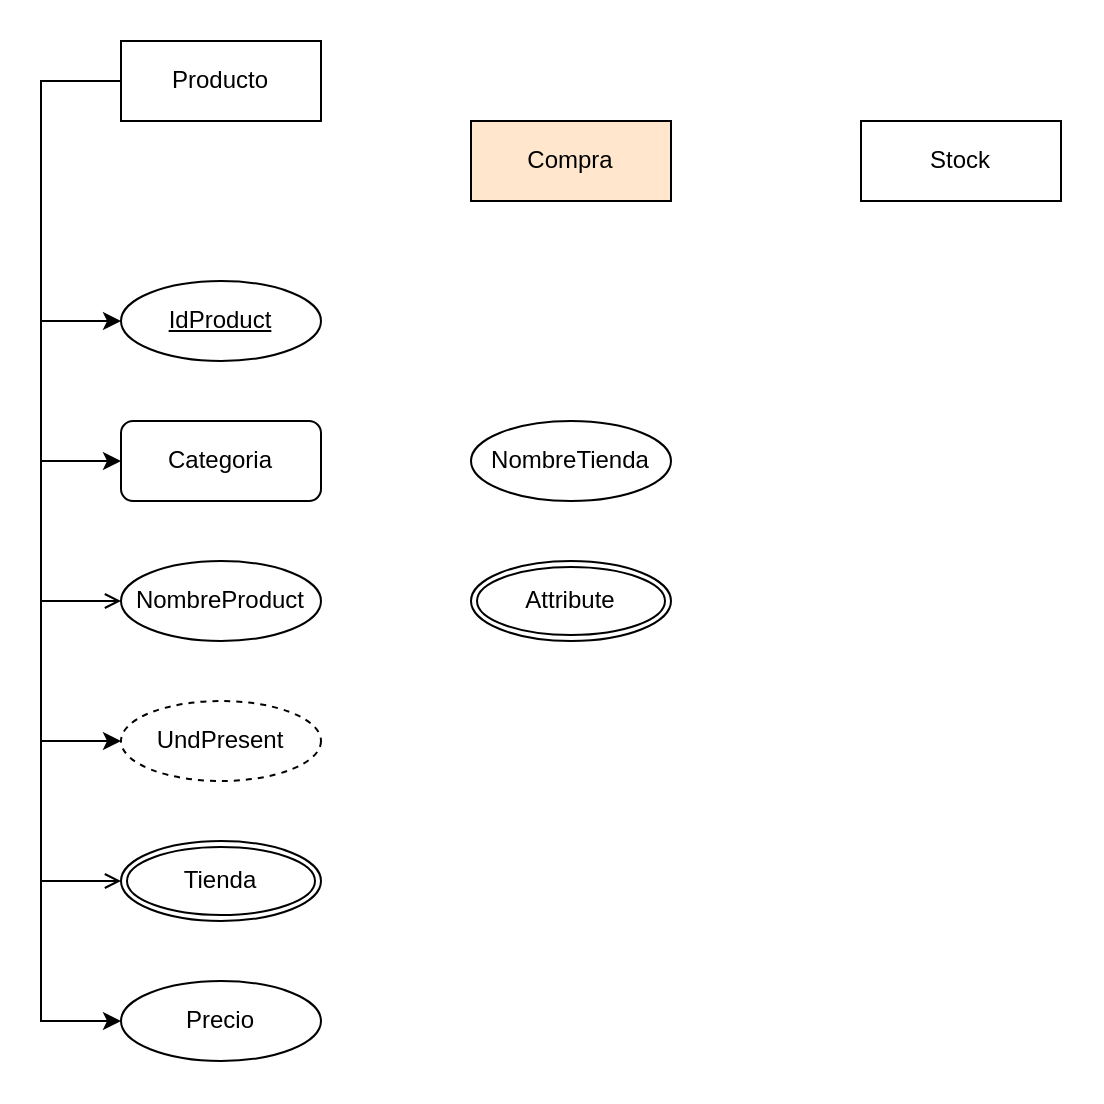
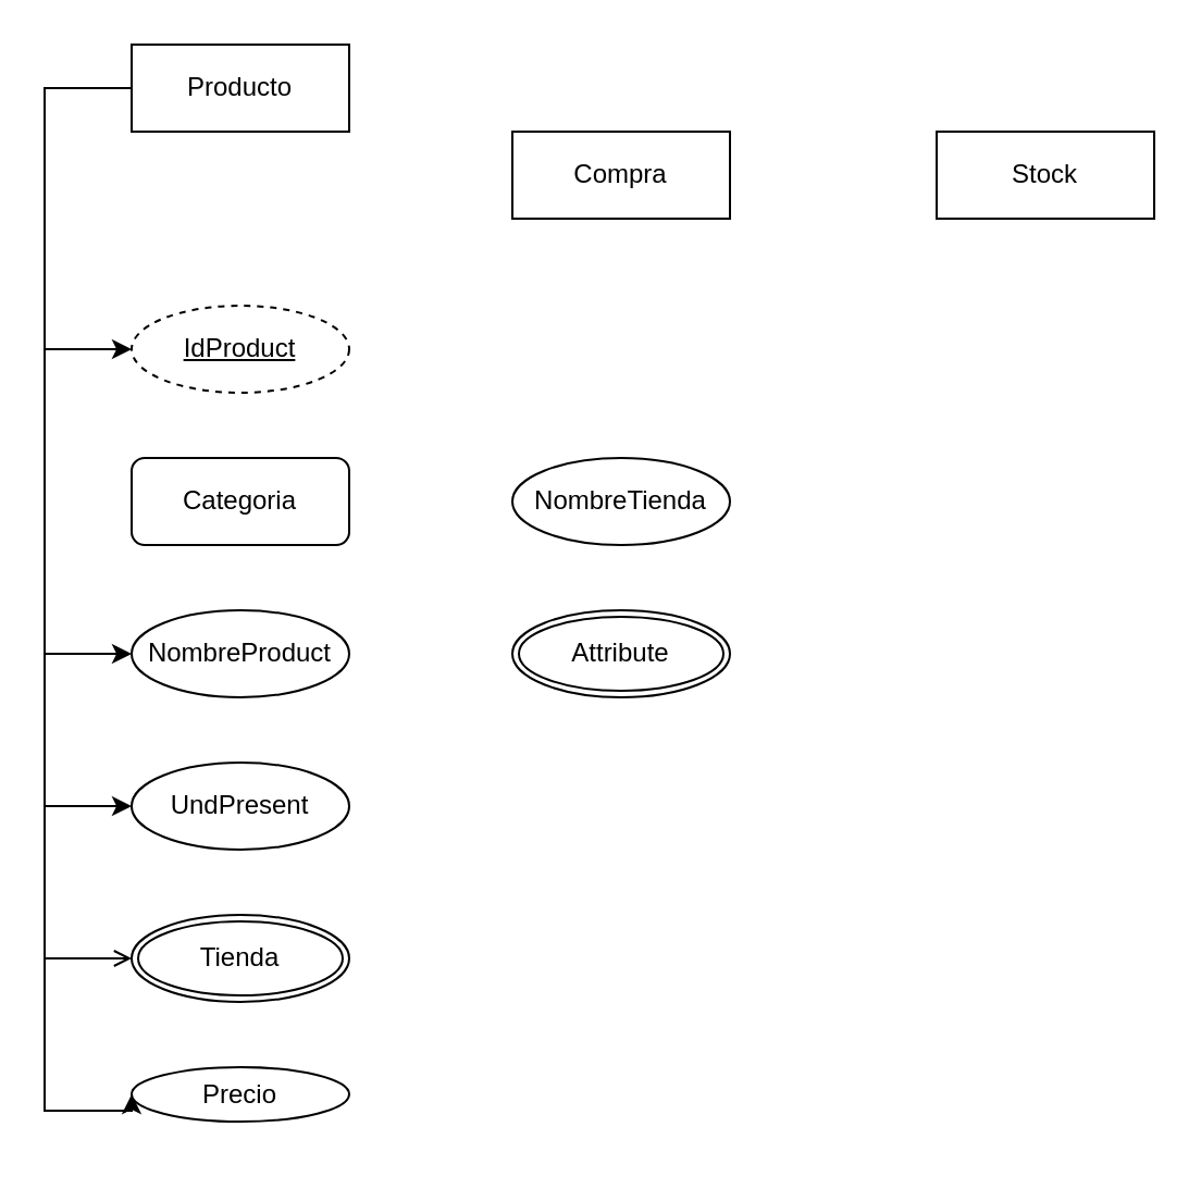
  <mxCell id="0" />
  <mxCell id="1" parent="0" />
  <mxCell id="2" value="Posts" style="whiteSpace=wrap;html=1;align=center;" vertex="1" parent="1"><mxGeometry x="60" y="20" width="100" height="40" as="geometry" /></mxCell>
  <mxCell id="3" value="Attribute" style="ellipse;whiteSpace=wrap;html=1;align=center;fontStyle=4;" vertex="1" parent="1"><mxGeometry x="60" y="20" width="100" height="40" as="geometry" /></mxCell>
  <mxCell id="4" style="edgeStyle=orthogonalEdgeStyle;rounded=0;orthogonalLoop=1;jettySize=auto;html=1;exitX=0;exitY=0.5;exitDx=0;exitDy=0;entryX=0;entryY=0.5;entryDx=0;entryDy=0;" edge="1" parent="1" source="10" target="13"><mxGeometry relative="1" as="geometry"><mxPoint x="20" y="160" as="targetPoint" /><Array as="points"><mxPoint x="20" y="40" /><mxPoint x="20" y="160" /></Array></mxGeometry></mxCell>
- <mxCell id="5" style="edgeStyle=orthogonalEdgeStyle;rounded=0;orthogonalLoop=1;jettySize=auto;html=1;exitX=0;exitY=0.5;exitDx=0;exitDy=0;entryX=0;entryY=0.5;entryDx=0;entryDy=0;endArrow=open;" edge="1" parent="1" source="10" target="15"><mxGeometry relative="1" as="geometry"><Array as="points"><mxPoint x="20" y="40" /><mxPoint x="20" y="300" /></Array></mxGeometry></mxCell>
- <mxCell id="6" style="edgeStyle=orthogonalEdgeStyle;rounded=0;orthogonalLoop=1;jettySize=auto;html=1;exitX=0;exitY=0.5;exitDx=0;exitDy=0;entryX=0;entryY=0.5;entryDx=0;entryDy=0;" edge="1" parent="1" source="10" target="14"><mxGeometry relative="1" as="geometry"><Array as="points"><mxPoint x="20" y="40" /><mxPoint x="20" y="230" /></Array></mxGeometry></mxCell>
+ <mxCell id="5" style="edgeStyle=orthogonalEdgeStyle;rounded=0;orthogonalLoop=1;jettySize=auto;html=1;exitX=0;exitY=0.5;exitDx=0;exitDy=0;entryX=0;entryY=0.5;entryDx=0;entryDy=0;" edge="1" parent="1" source="10" target="15"><mxGeometry relative="1" as="geometry"><Array as="points"><mxPoint x="20" y="40" /><mxPoint x="20" y="300" /></Array></mxGeometry></mxCell>
  <mxCell id="7" style="edgeStyle=orthogonalEdgeStyle;rounded=0;orthogonalLoop=1;jettySize=auto;html=1;exitX=0;exitY=0.5;exitDx=0;exitDy=0;entryX=0;entryY=0.5;entryDx=0;entryDy=0;" edge="1" parent="1" source="10" target="16"><mxGeometry relative="1" as="geometry"><Array as="points"><mxPoint x="20" y="40" /><mxPoint x="20" y="370" /></Array></mxGeometry></mxCell>
  <mxCell id="8" style="edgeStyle=orthogonalEdgeStyle;rounded=0;orthogonalLoop=1;jettySize=auto;html=1;exitX=0;exitY=0.5;exitDx=0;exitDy=0;entryX=0;entryY=0.5;entryDx=0;entryDy=0;endArrow=open;" edge="1" parent="1" source="10" target="17"><mxGeometry relative="1" as="geometry"><Array as="points"><mxPoint x="20" y="40" /><mxPoint x="20" y="440" /></Array></mxGeometry></mxCell>
  <mxCell id="9" style="edgeStyle=orthogonalEdgeStyle;rounded=0;orthogonalLoop=1;jettySize=auto;html=1;exitX=0;exitY=0.5;exitDx=0;exitDy=0;entryX=0;entryY=0.5;entryDx=0;entryDy=0;" edge="1" parent="1" source="10" target="18"><mxGeometry relative="1" as="geometry"><Array as="points"><mxPoint x="20" y="40" /><mxPoint x="20" y="510" /></Array></mxGeometry></mxCell>
  <mxCell id="10" value="Producto" style="whiteSpace=wrap;html=1;align=center;" vertex="1" parent="1"><mxGeometry x="60" y="20" width="100" height="40" as="geometry" /></mxCell>
- <mxCell id="11" value="Compra" style="whiteSpace=wrap;html=1;align=center;fillColor=#ffe6cc;" vertex="1" parent="1"><mxGeometry x="235" y="60" width="100" height="40" as="geometry" /></mxCell>
+ <mxCell id="11" value="Compra" style="whiteSpace=wrap;html=1;align=center;" vertex="1" parent="1"><mxGeometry x="235" y="60" width="100" height="40" as="geometry" /></mxCell>
  <mxCell id="12" value="Stock" style="whiteSpace=wrap;html=1;align=center;" vertex="1" parent="1"><mxGeometry x="430" y="60" width="100" height="40" as="geometry" /></mxCell>
- <mxCell id="13" value="IdProduct" style="ellipse;whiteSpace=wrap;html=1;align=center;fontStyle=4;" vertex="1" parent="1"><mxGeometry x="60" y="140" width="100" height="40" as="geometry" /></mxCell>
+ <mxCell id="13" value="IdProduct" style="ellipse;whiteSpace=wrap;html=1;align=center;fontStyle=4;dashed=1;" vertex="1" parent="1"><mxGeometry x="60" y="140" width="100" height="40" as="geometry" /></mxCell>
  <mxCell id="14" value="Categoria" style="whiteSpace=wrap;html=1;align=center;rounded=1;" vertex="1" parent="1"><mxGeometry x="60" y="210" width="100" height="40" as="geometry" /></mxCell>
  <mxCell id="15" value="NombreProduct" style="ellipse;whiteSpace=wrap;html=1;align=center;" vertex="1" parent="1"><mxGeometry x="60" y="280" width="100" height="40" as="geometry" /></mxCell>
- <mxCell id="16" value="UndPresent" style="ellipse;whiteSpace=wrap;html=1;align=center;dashed=1;" vertex="1" parent="1"><mxGeometry x="60" y="350" width="100" height="40" as="geometry" /></mxCell>
+ <mxCell id="16" value="UndPresent" style="ellipse;whiteSpace=wrap;html=1;align=center;" vertex="1" parent="1"><mxGeometry x="60" y="350" width="100" height="40" as="geometry" /></mxCell>
  <mxCell id="17" value="Tienda" style="ellipse;shape=doubleEllipse;margin=3;whiteSpace=wrap;html=1;align=center;" vertex="1" parent="1"><mxGeometry x="60" y="420" width="100" height="40" as="geometry" /></mxCell>
- <mxCell id="18" value="Precio" style="ellipse;whiteSpace=wrap;html=1;align=center;" vertex="1" parent="1"><mxGeometry x="60" y="490" width="100" height="40" as="geometry" /></mxCell>
+ <mxCell id="18" value="Precio" style="ellipse;whiteSpace=wrap;html=1;align=center;" vertex="1" parent="1"><mxGeometry x="60" y="490" width="100" height="25" as="geometry" /></mxCell>
  <mxCell id="19" value="NombreTienda" style="ellipse;whiteSpace=wrap;html=1;align=center;" vertex="1" parent="1"><mxGeometry x="235" y="210" width="100" height="40" as="geometry" /></mxCell>
  <mxCell id="20" value="Attribute" style="ellipse;shape=doubleEllipse;margin=3;whiteSpace=wrap;html=1;align=center;" vertex="1" parent="1"><mxGeometry x="235" y="280" width="100" height="40" as="geometry" /></mxCell>
